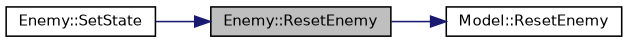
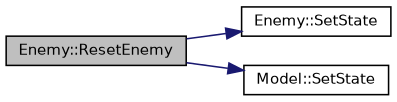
  digraph {
    rankdir=LR
    node [color=black fillcolor=white fontname=Helvetica fontsize=10 shape=record style=filled]
    edge [color=midnightblue fontname=Helvetica fontsize=10 labelfontname=Helvetica labelfontsize=10 style=solid]
    n1 [fillcolor=grey75 fontcolor=black height=0.2 label="Enemy::ResetEnemy" width=0.4]
    n2 [height=0.2 label="Enemy::SetState" width=0.4]
-   n3 [height=0.2 label="Model::ResetEnemy" width=0.4]
-   n2 -> n1
+   n3 [height=0.2 label="Model::SetState" width=0.4]
+   n1 -> n2
    n1 -> n3
  }
